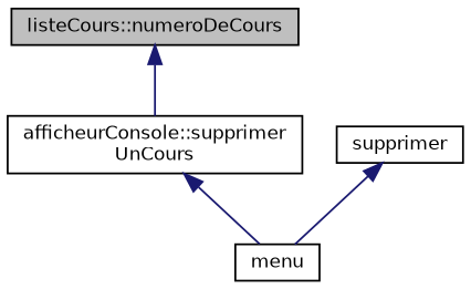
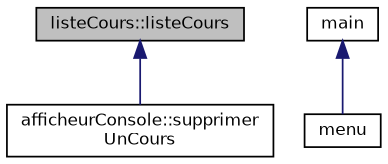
  digraph {
    rankdir=TB
    node [color=black fillcolor=white fontname=Helvetica fontsize=10 shape=record style=filled]
    edge [color=midnightblue dir=back fontname=Helvetica fontsize=10 labelfontname=Helvetica labelfontsize=10 style=solid]
-   n1 [fillcolor=grey75 fontcolor=black height=0.2 label="listeCours::numeroDeCours" width=0.4]
+   n1 [fillcolor=grey75 fontcolor=black height=0.2 label="listeCours::listeCours" width=0.4]
    n2 [height=0.2 label="afficheurConsole::supprimer\lUnCours" width=0.4]
    n3 [height=0.2 label=menu width=0.4]
-   n4 [height=0.2 label=supprimer width=0.4]
+   n4 [height=0.2 label=main width=0.4]
    n1 -> n2
-   n2 -> n3
    n4 -> n3
  }
